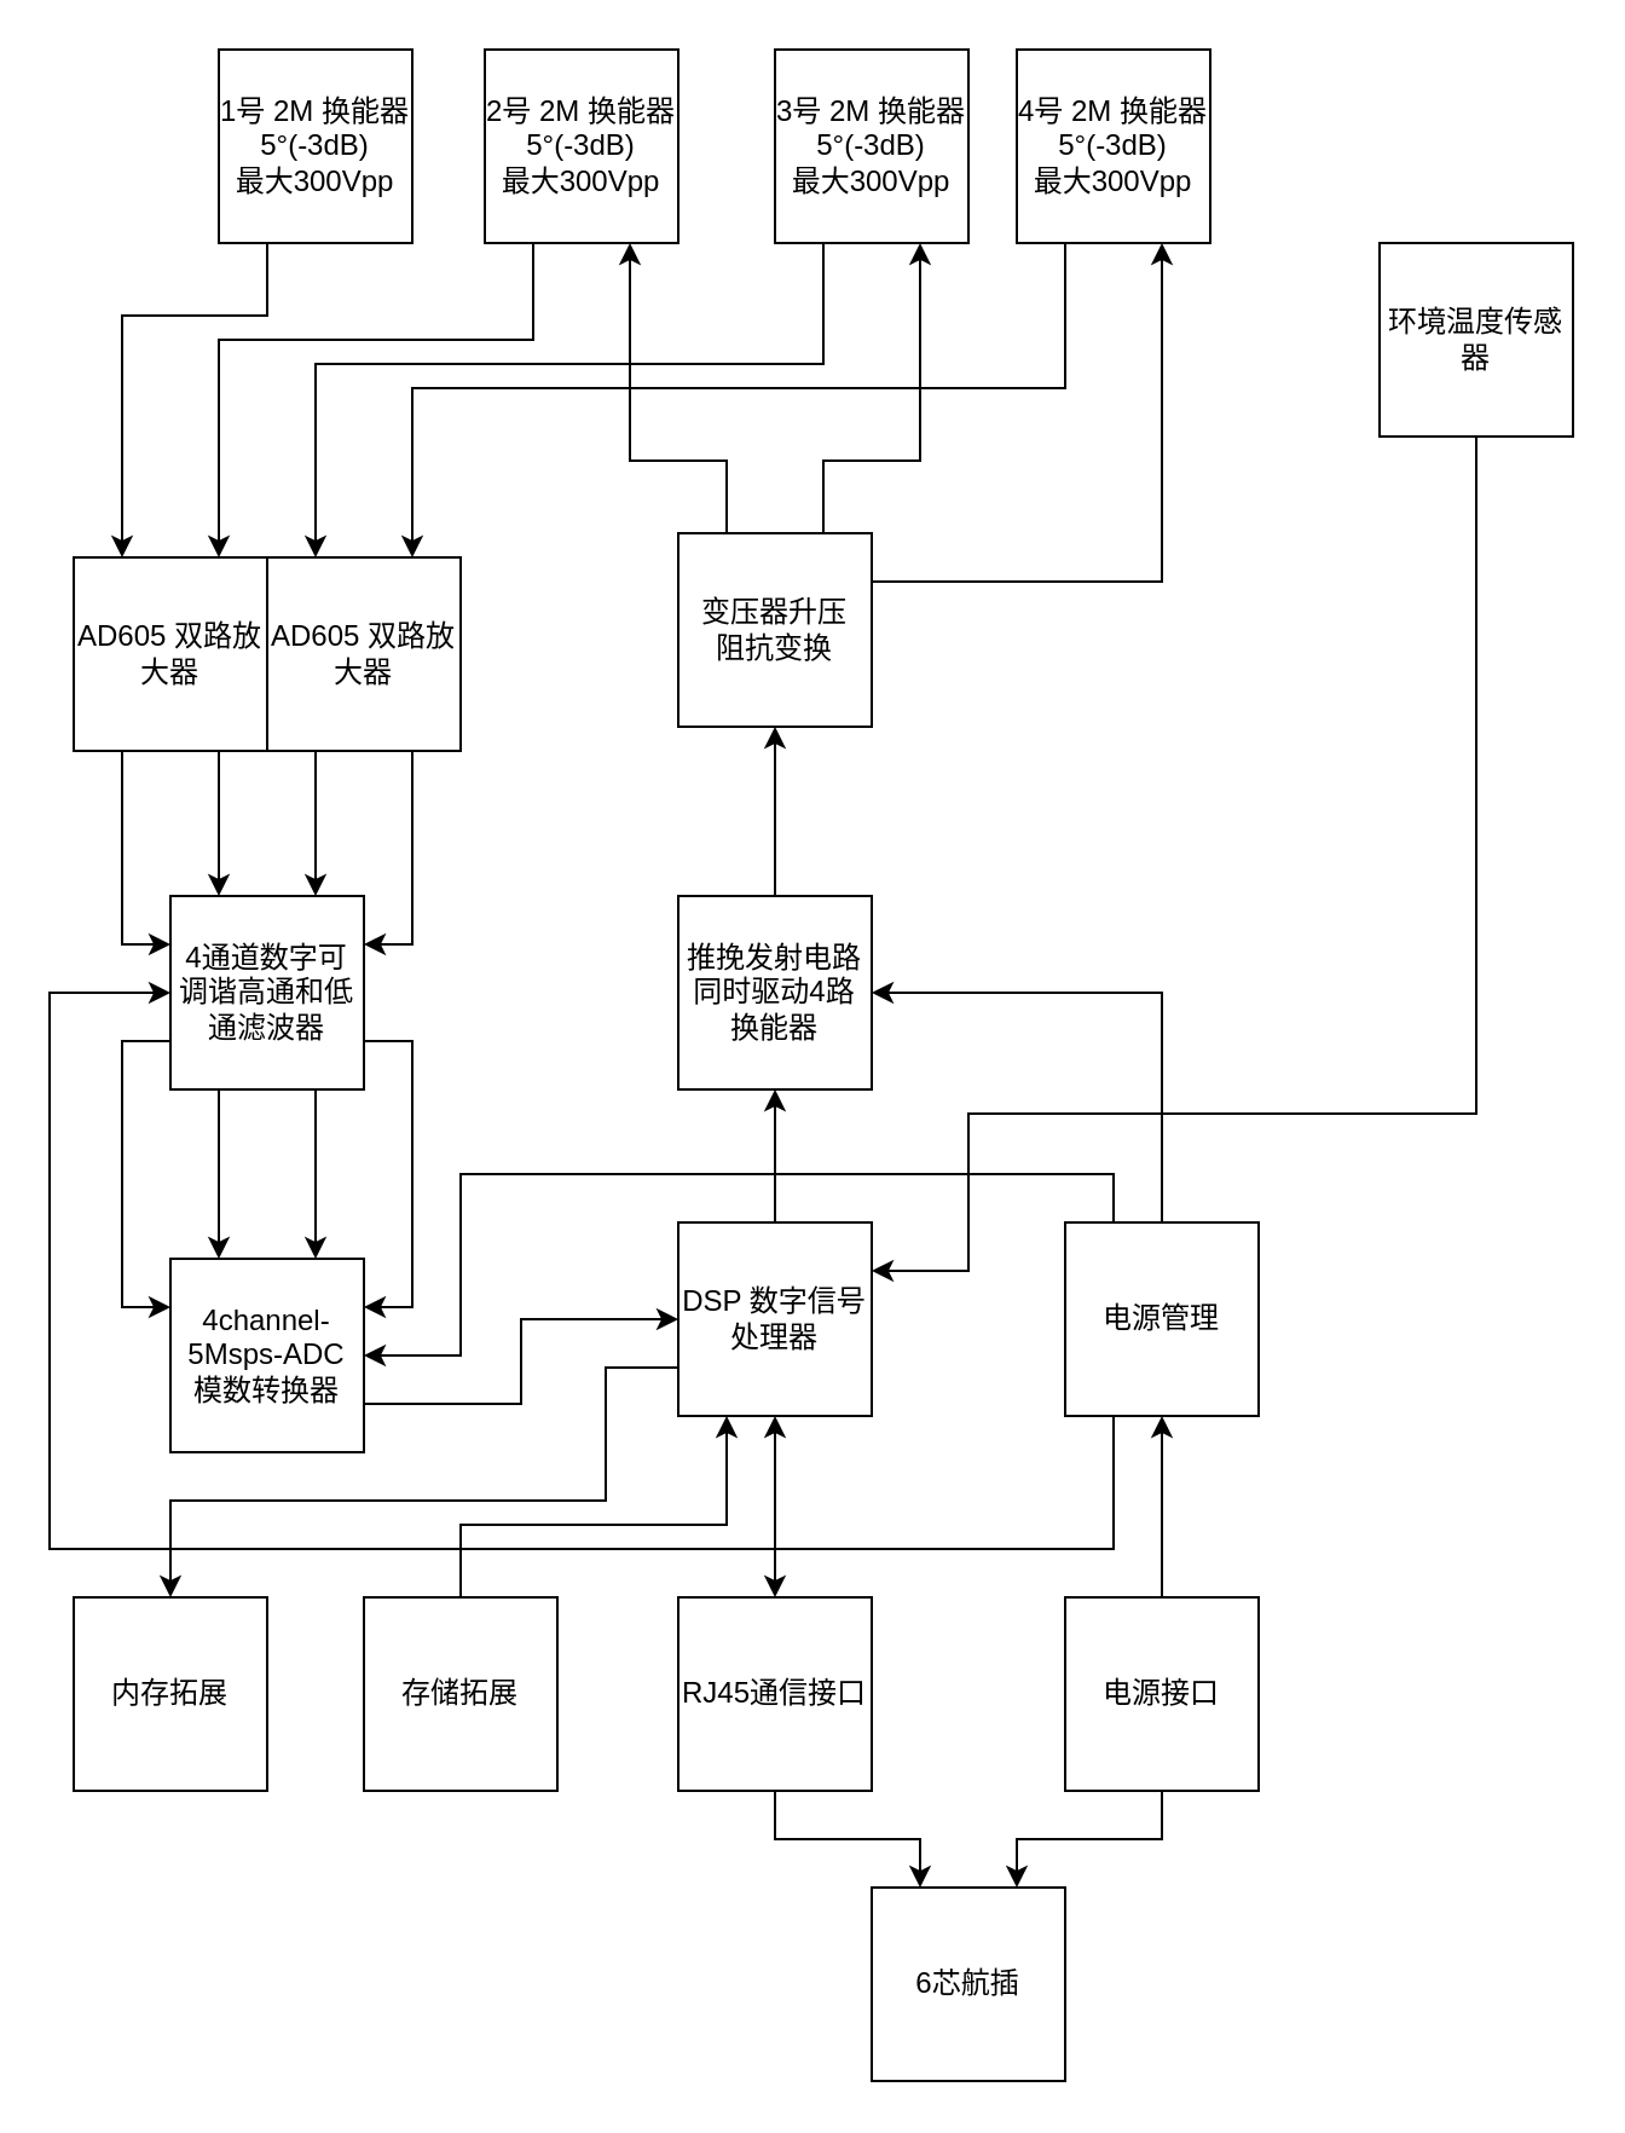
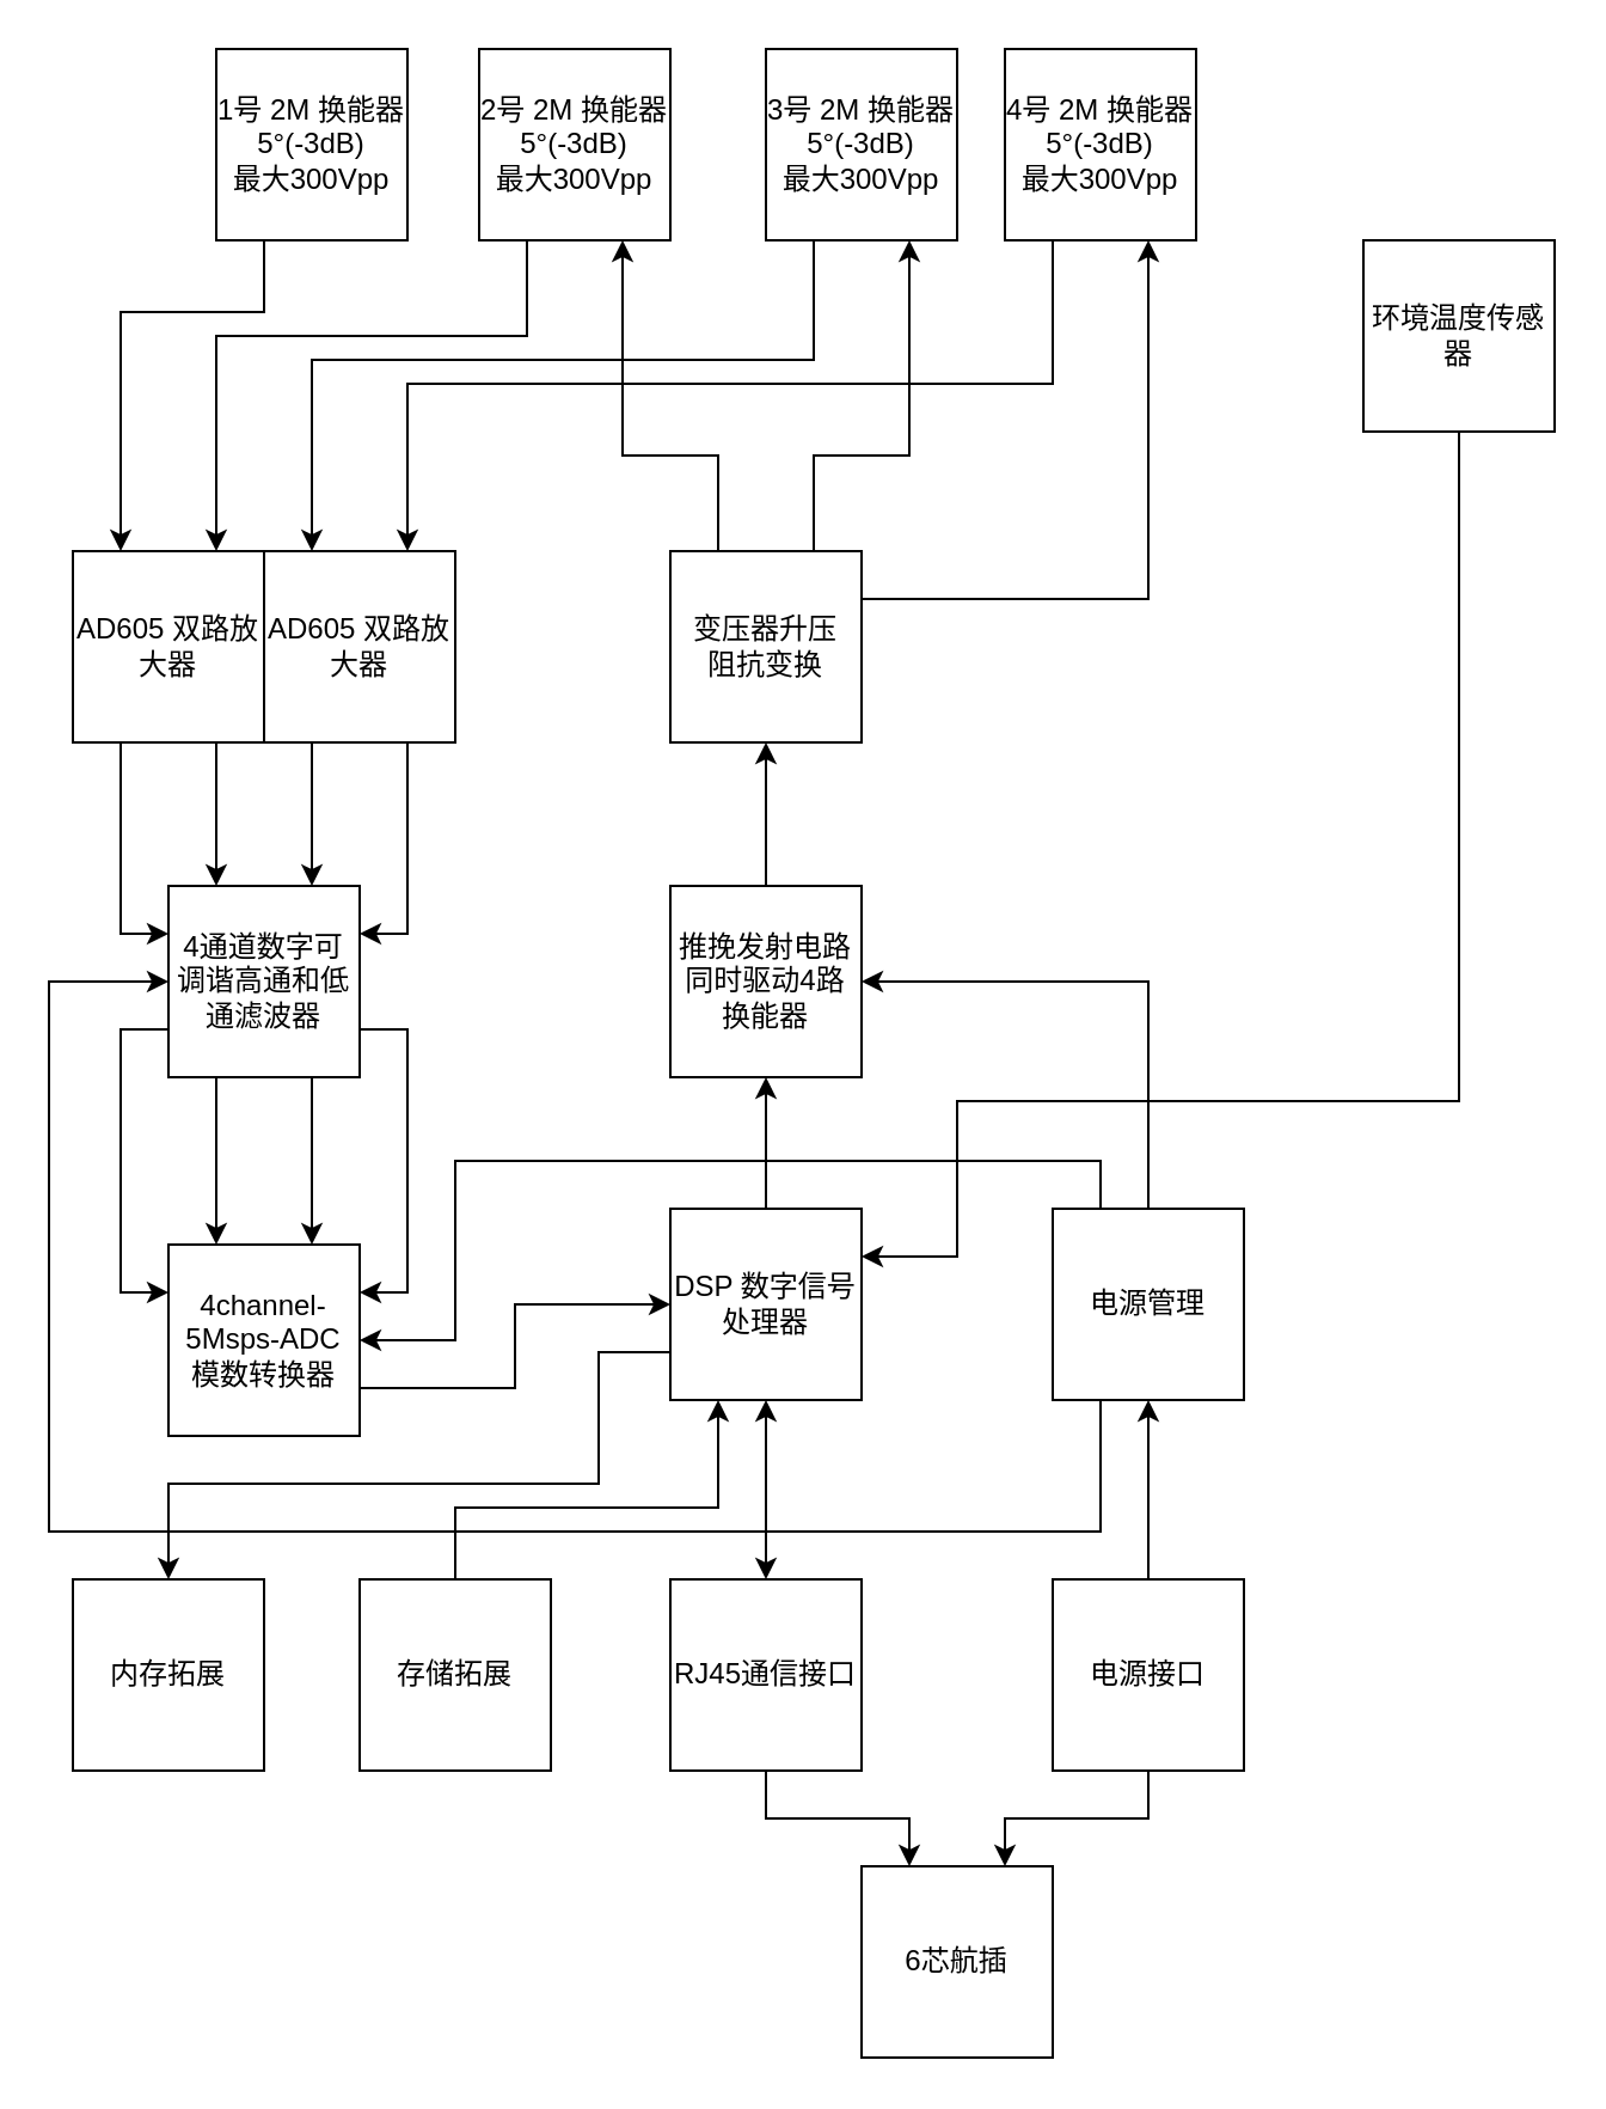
  <mxCell id="0" />
  <mxCell id="1" parent="0" />
  <mxCell id="2" style="edgeStyle=orthogonalEdgeStyle;rounded=0;orthogonalLoop=1;jettySize=auto;html=1;entryX=0.5;entryY=1;entryDx=0;entryDy=0;" edge="1" parent="1" source="4" target="8"><mxGeometry relative="1" as="geometry" /></mxCell>
  <mxCell id="3" style="edgeStyle=orthogonalEdgeStyle;rounded=0;orthogonalLoop=1;jettySize=auto;html=1;exitX=0;exitY=0.75;exitDx=0;exitDy=0;entryX=0.5;entryY=0;entryDx=0;entryDy=0;" edge="1" parent="1" source="4" target="47"><mxGeometry relative="1" as="geometry"><Array as="points"><mxPoint x="250" y="565" /><mxPoint x="250" y="620" /><mxPoint x="70" y="620" /></Array></mxGeometry></mxCell>
  <mxCell id="4" value="DSP 数字信号处理器" style="whiteSpace=wrap;html=1;aspect=fixed;" vertex="1" parent="1"><mxGeometry x="280" y="505" width="80" height="80" as="geometry" /></mxCell>
  <mxCell id="5" style="edgeStyle=orthogonalEdgeStyle;rounded=0;orthogonalLoop=1;jettySize=auto;html=1;exitX=1;exitY=0.75;exitDx=0;exitDy=0;entryX=0;entryY=0.5;entryDx=0;entryDy=0;" edge="1" parent="1" source="6" target="4"><mxGeometry relative="1" as="geometry"><Array as="points"><mxPoint x="215" y="580" /><mxPoint x="215" y="545" /></Array></mxGeometry></mxCell>
  <mxCell id="6" value="4channel-5Msps-ADC 模数转换器" style="whiteSpace=wrap;html=1;aspect=fixed;" vertex="1" parent="1"><mxGeometry x="70" y="520" width="80" height="80" as="geometry" /></mxCell>
  <mxCell id="7" style="edgeStyle=orthogonalEdgeStyle;rounded=0;orthogonalLoop=1;jettySize=auto;html=1;exitX=0.5;exitY=0;exitDx=0;exitDy=0;entryX=0.5;entryY=1;entryDx=0;entryDy=0;" edge="1" parent="1" source="8" target="12"><mxGeometry relative="1" as="geometry" /></mxCell>
  <mxCell id="8" value="推挽发射电路&lt;div&gt;同时驱动4路换能器&lt;/div&gt;" style="whiteSpace=wrap;html=1;aspect=fixed;" vertex="1" parent="1"><mxGeometry x="280" y="370" width="80" height="80" as="geometry" /></mxCell>
  <mxCell id="9" style="edgeStyle=orthogonalEdgeStyle;rounded=0;orthogonalLoop=1;jettySize=auto;html=1;exitX=0.25;exitY=0;exitDx=0;exitDy=0;entryX=0.75;entryY=1;entryDx=0;entryDy=0;" edge="1" parent="1" source="12" target="14"><mxGeometry relative="1" as="geometry"><Array as="points"><mxPoint x="300" y="190" /><mxPoint x="260" y="190" /></Array></mxGeometry></mxCell>
  <mxCell id="10" style="edgeStyle=orthogonalEdgeStyle;rounded=0;orthogonalLoop=1;jettySize=auto;html=1;exitX=0.75;exitY=0;exitDx=0;exitDy=0;entryX=0.75;entryY=1;entryDx=0;entryDy=0;" edge="1" parent="1" source="12" target="28"><mxGeometry relative="1" as="geometry"><Array as="points"><mxPoint x="340" y="190" /><mxPoint x="380" y="190" /></Array></mxGeometry></mxCell>
  <mxCell id="11" style="edgeStyle=orthogonalEdgeStyle;rounded=0;orthogonalLoop=1;jettySize=auto;html=1;exitX=1;exitY=0.25;exitDx=0;exitDy=0;entryX=0.75;entryY=1;entryDx=0;entryDy=0;" edge="1" parent="1" source="12" target="30"><mxGeometry relative="1" as="geometry" /></mxCell>
- <mxCell id="12" value="变压器升压&lt;div&gt;阻抗变换&lt;/div&gt;" style="whiteSpace=wrap;html=1;aspect=fixed;" vertex="1" parent="1"><mxGeometry x="280" y="220" width="80" height="80" as="geometry" /></mxCell>
+ <mxCell id="12" value="变压器升压&lt;div&gt;阻抗变换&lt;/div&gt;" style="whiteSpace=wrap;html=1;aspect=fixed;" vertex="1" parent="1"><mxGeometry x="280" y="230" width="80" height="80" as="geometry" /></mxCell>
  <mxCell id="13" style="edgeStyle=orthogonalEdgeStyle;rounded=0;orthogonalLoop=1;jettySize=auto;html=1;exitX=0.25;exitY=1;exitDx=0;exitDy=0;entryX=0.75;entryY=0;entryDx=0;entryDy=0;" edge="1" parent="1" source="14" target="38"><mxGeometry relative="1" as="geometry"><Array as="points"><mxPoint x="220" y="140" /><mxPoint x="90" y="140" /></Array></mxGeometry></mxCell>
  <mxCell id="14" value="2号 2M 换能器&lt;div&gt;5°(-3dB)&lt;/div&gt;&lt;div&gt;最大300Vpp&lt;/div&gt;" style="whiteSpace=wrap;html=1;aspect=fixed;" vertex="1" parent="1"><mxGeometry x="200" y="20" width="80" height="80" as="geometry" /></mxCell>
  <mxCell id="15" style="edgeStyle=orthogonalEdgeStyle;rounded=0;orthogonalLoop=1;jettySize=auto;html=1;exitX=0.5;exitY=0;exitDx=0;exitDy=0;entryX=0.5;entryY=1;entryDx=0;entryDy=0;startArrow=classic;startFill=1;" edge="1" parent="1" source="17" target="4"><mxGeometry relative="1" as="geometry" /></mxCell>
  <mxCell id="16" style="edgeStyle=orthogonalEdgeStyle;rounded=0;orthogonalLoop=1;jettySize=auto;html=1;exitX=0.5;exitY=1;exitDx=0;exitDy=0;entryX=0.25;entryY=0;entryDx=0;entryDy=0;" edge="1" parent="1" source="17" target="42"><mxGeometry relative="1" as="geometry" /></mxCell>
  <mxCell id="17" value="RJ45通信接口" style="whiteSpace=wrap;html=1;aspect=fixed;" vertex="1" parent="1"><mxGeometry x="280" y="660" width="80" height="80" as="geometry" /></mxCell>
  <mxCell id="18" style="edgeStyle=orthogonalEdgeStyle;rounded=0;orthogonalLoop=1;jettySize=auto;html=1;exitX=0.5;exitY=0;exitDx=0;exitDy=0;entryX=0.5;entryY=1;entryDx=0;entryDy=0;" edge="1" parent="1" source="20" target="24"><mxGeometry relative="1" as="geometry" /></mxCell>
  <mxCell id="19" style="edgeStyle=orthogonalEdgeStyle;rounded=0;orthogonalLoop=1;jettySize=auto;html=1;exitX=0.5;exitY=1;exitDx=0;exitDy=0;entryX=0.75;entryY=0;entryDx=0;entryDy=0;" edge="1" parent="1" source="20" target="42"><mxGeometry relative="1" as="geometry" /></mxCell>
  <mxCell id="20" value="电源接口" style="whiteSpace=wrap;html=1;aspect=fixed;" vertex="1" parent="1"><mxGeometry x="440" y="660" width="80" height="80" as="geometry" /></mxCell>
  <mxCell id="21" style="edgeStyle=orthogonalEdgeStyle;rounded=0;orthogonalLoop=1;jettySize=auto;html=1;exitX=0.5;exitY=0;exitDx=0;exitDy=0;entryX=1;entryY=0.5;entryDx=0;entryDy=0;" edge="1" parent="1" source="24" target="8"><mxGeometry relative="1" as="geometry" /></mxCell>
  <mxCell id="22" style="edgeStyle=orthogonalEdgeStyle;rounded=0;orthogonalLoop=1;jettySize=auto;html=1;exitX=0.25;exitY=0;exitDx=0;exitDy=0;" edge="1" parent="1" source="24" target="6"><mxGeometry relative="1" as="geometry"><Array as="points"><mxPoint x="460" y="485" /><mxPoint x="190" y="485" /><mxPoint x="190" y="560" /></Array></mxGeometry></mxCell>
  <mxCell id="23" style="edgeStyle=orthogonalEdgeStyle;rounded=0;orthogonalLoop=1;jettySize=auto;html=1;exitX=0.25;exitY=1;exitDx=0;exitDy=0;entryX=0;entryY=0.5;entryDx=0;entryDy=0;" edge="1" parent="1" source="24" target="35"><mxGeometry relative="1" as="geometry"><Array as="points"><mxPoint x="460" y="640" /><mxPoint x="20" y="640" /><mxPoint x="20" y="410" /></Array></mxGeometry></mxCell>
  <mxCell id="24" value="电源管理" style="whiteSpace=wrap;html=1;aspect=fixed;" vertex="1" parent="1"><mxGeometry x="440" y="505" width="80" height="80" as="geometry" /></mxCell>
  <mxCell id="25" style="edgeStyle=orthogonalEdgeStyle;rounded=0;orthogonalLoop=1;jettySize=auto;html=1;exitX=0.25;exitY=1;exitDx=0;exitDy=0;entryX=0.25;entryY=0;entryDx=0;entryDy=0;" edge="1" parent="1" source="26" target="38"><mxGeometry relative="1" as="geometry"><Array as="points"><mxPoint x="110" y="130" /><mxPoint x="50" y="130" /></Array></mxGeometry></mxCell>
  <mxCell id="26" value="1号 2M 换能器&lt;div&gt;5°(-3dB)&lt;/div&gt;&lt;div&gt;最大300Vpp&lt;/div&gt;" style="whiteSpace=wrap;html=1;aspect=fixed;" vertex="1" parent="1"><mxGeometry x="90" y="20" width="80" height="80" as="geometry" /></mxCell>
  <mxCell id="27" style="edgeStyle=orthogonalEdgeStyle;rounded=0;orthogonalLoop=1;jettySize=auto;html=1;exitX=0.25;exitY=1;exitDx=0;exitDy=0;entryX=0.25;entryY=0;entryDx=0;entryDy=0;" edge="1" parent="1" source="28" target="41"><mxGeometry relative="1" as="geometry"><Array as="points"><mxPoint x="340" y="150" /><mxPoint x="130" y="150" /></Array></mxGeometry></mxCell>
  <mxCell id="28" value="3号 2M 换能器&lt;div&gt;5°(-3dB)&lt;/div&gt;&lt;div&gt;最大300Vpp&lt;/div&gt;" style="whiteSpace=wrap;html=1;aspect=fixed;" vertex="1" parent="1"><mxGeometry x="320" y="20" width="80" height="80" as="geometry" /></mxCell>
  <mxCell id="29" style="edgeStyle=orthogonalEdgeStyle;rounded=0;orthogonalLoop=1;jettySize=auto;html=1;exitX=0.25;exitY=1;exitDx=0;exitDy=0;entryX=0.75;entryY=0;entryDx=0;entryDy=0;" edge="1" parent="1" source="30" target="41"><mxGeometry relative="1" as="geometry"><Array as="points"><mxPoint x="440" y="160" /><mxPoint x="170" y="160" /></Array></mxGeometry></mxCell>
  <mxCell id="30" value="4号 2M 换能器&lt;div&gt;5°(-3dB)&lt;/div&gt;&lt;div&gt;最大300Vpp&lt;/div&gt;" style="whiteSpace=wrap;html=1;aspect=fixed;" vertex="1" parent="1"><mxGeometry x="420" y="20" width="80" height="80" as="geometry" /></mxCell>
  <mxCell id="31" style="edgeStyle=orthogonalEdgeStyle;rounded=0;orthogonalLoop=1;jettySize=auto;html=1;exitX=0;exitY=0.75;exitDx=0;exitDy=0;entryX=0;entryY=0.25;entryDx=0;entryDy=0;" edge="1" parent="1" source="35" target="6"><mxGeometry relative="1" as="geometry" /></mxCell>
  <mxCell id="32" style="edgeStyle=orthogonalEdgeStyle;rounded=0;orthogonalLoop=1;jettySize=auto;html=1;exitX=0.25;exitY=1;exitDx=0;exitDy=0;entryX=0.25;entryY=0;entryDx=0;entryDy=0;" edge="1" parent="1" source="35" target="6"><mxGeometry relative="1" as="geometry" /></mxCell>
  <mxCell id="33" style="edgeStyle=orthogonalEdgeStyle;rounded=0;orthogonalLoop=1;jettySize=auto;html=1;exitX=0.75;exitY=1;exitDx=0;exitDy=0;entryX=0.75;entryY=0;entryDx=0;entryDy=0;" edge="1" parent="1" source="35" target="6"><mxGeometry relative="1" as="geometry" /></mxCell>
  <mxCell id="34" style="edgeStyle=orthogonalEdgeStyle;rounded=0;orthogonalLoop=1;jettySize=auto;html=1;exitX=1;exitY=0.75;exitDx=0;exitDy=0;entryX=1;entryY=0.25;entryDx=0;entryDy=0;" edge="1" parent="1" source="35" target="6"><mxGeometry relative="1" as="geometry" /></mxCell>
  <mxCell id="35" value="4通道数字可调谐高通和低通滤波器" style="whiteSpace=wrap;html=1;aspect=fixed;" vertex="1" parent="1"><mxGeometry x="70" y="370" width="80" height="80" as="geometry" /></mxCell>
  <mxCell id="36" style="edgeStyle=orthogonalEdgeStyle;rounded=0;orthogonalLoop=1;jettySize=auto;html=1;exitX=0.25;exitY=1;exitDx=0;exitDy=0;entryX=0;entryY=0.25;entryDx=0;entryDy=0;" edge="1" parent="1" source="38" target="35"><mxGeometry relative="1" as="geometry" /></mxCell>
  <mxCell id="37" style="edgeStyle=orthogonalEdgeStyle;rounded=0;orthogonalLoop=1;jettySize=auto;html=1;exitX=0.75;exitY=1;exitDx=0;exitDy=0;entryX=0.25;entryY=0;entryDx=0;entryDy=0;" edge="1" parent="1" source="38" target="35"><mxGeometry relative="1" as="geometry" /></mxCell>
  <mxCell id="38" value="AD605 双路放大器" style="whiteSpace=wrap;html=1;aspect=fixed;" vertex="1" parent="1"><mxGeometry x="30" y="230" width="80" height="80" as="geometry" /></mxCell>
  <mxCell id="39" style="edgeStyle=orthogonalEdgeStyle;rounded=0;orthogonalLoop=1;jettySize=auto;html=1;exitX=0.25;exitY=1;exitDx=0;exitDy=0;entryX=0.75;entryY=0;entryDx=0;entryDy=0;" edge="1" parent="1" source="41" target="35"><mxGeometry relative="1" as="geometry" /></mxCell>
  <mxCell id="40" style="edgeStyle=orthogonalEdgeStyle;rounded=0;orthogonalLoop=1;jettySize=auto;html=1;exitX=0.75;exitY=1;exitDx=0;exitDy=0;entryX=1;entryY=0.25;entryDx=0;entryDy=0;" edge="1" parent="1" source="41" target="35"><mxGeometry relative="1" as="geometry" /></mxCell>
  <mxCell id="41" value="AD605 双路放大器" style="whiteSpace=wrap;html=1;aspect=fixed;" vertex="1" parent="1"><mxGeometry x="110" y="230" width="80" height="80" as="geometry" /></mxCell>
  <mxCell id="42" value="6芯航插" style="whiteSpace=wrap;html=1;aspect=fixed;" vertex="1" parent="1"><mxGeometry x="360" y="780" width="80" height="80" as="geometry" /></mxCell>
  <mxCell id="43" style="edgeStyle=orthogonalEdgeStyle;rounded=0;orthogonalLoop=1;jettySize=auto;html=1;exitX=0.5;exitY=1;exitDx=0;exitDy=0;entryX=1;entryY=0.25;entryDx=0;entryDy=0;" edge="1" parent="1" source="44" target="4"><mxGeometry relative="1" as="geometry"><Array as="points"><mxPoint x="610" y="460" /><mxPoint x="400" y="460" /><mxPoint x="400" y="525" /></Array></mxGeometry></mxCell>
  <mxCell id="44" value="环境温度传感器" style="whiteSpace=wrap;html=1;aspect=fixed;" vertex="1" parent="1"><mxGeometry x="570" y="100" width="80" height="80" as="geometry" /></mxCell>
  <mxCell id="45" style="edgeStyle=orthogonalEdgeStyle;rounded=0;orthogonalLoop=1;jettySize=auto;html=1;exitX=0.5;exitY=0;exitDx=0;exitDy=0;entryX=0.25;entryY=1;entryDx=0;entryDy=0;" edge="1" parent="1" source="46" target="4"><mxGeometry relative="1" as="geometry"><Array as="points"><mxPoint x="190" y="630" /><mxPoint x="300" y="630" /></Array></mxGeometry></mxCell>
  <mxCell id="46" value="存储拓展" style="whiteSpace=wrap;html=1;aspect=fixed;" vertex="1" parent="1"><mxGeometry x="150" y="660" width="80" height="80" as="geometry" /></mxCell>
  <mxCell id="47" value="内存拓展" style="whiteSpace=wrap;html=1;aspect=fixed;" vertex="1" parent="1"><mxGeometry x="30" y="660" width="80" height="80" as="geometry" /></mxCell>
